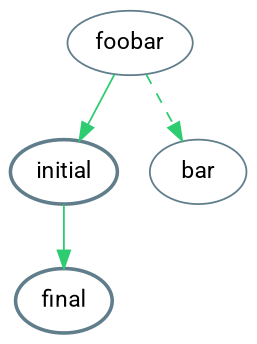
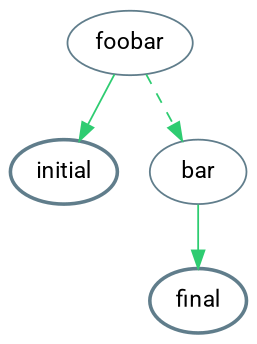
  digraph {
    fontname=Roboto
    node [color="#607d8b" fontcolor="#000000" fontname=Roboto fontsize=13]
    edge [color="#2ecc71" fontcolor="#7f8c8d" fontname=Roboto fontsize=12 style=solid]
    n1 [label=initial style=bold]
    n2 [label=foobar]
    n3 [label=bar]
    n4 [label=final style=bold]
    n2 -> n1
    n2 -> n3 [style=dashed]
-   n1 -> n4
+   n3 -> n4
  }
